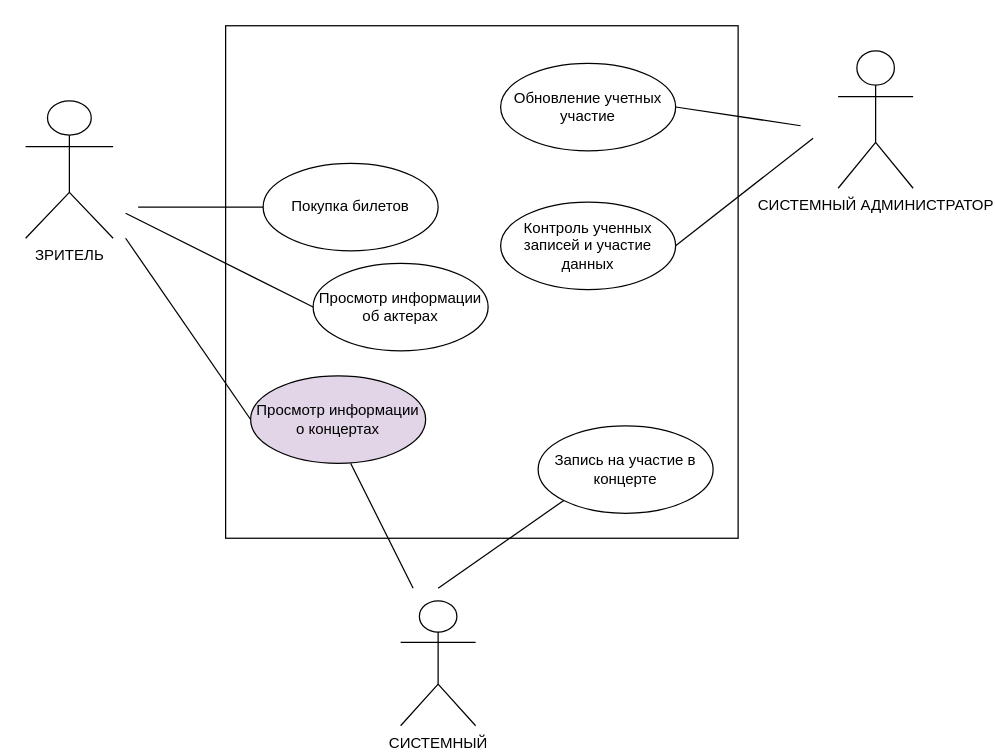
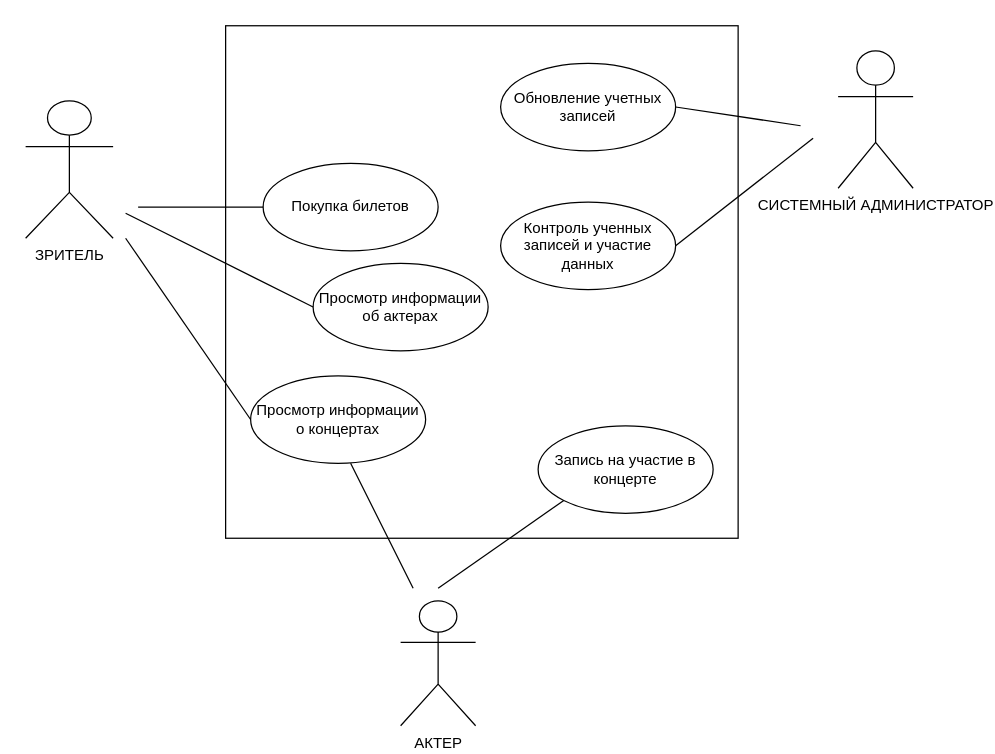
  <mxCell id="0" />
  <mxCell id="1" parent="0" />
  <mxCell id="2" value="" style="whiteSpace=wrap;html=1;aspect=fixed;" vertex="1" parent="1"><mxGeometry x="180" y="20" width="410" height="410" as="geometry" /></mxCell>
  <mxCell id="3" value="ЗРИТЕЛЬ" style="shape=umlActor;verticalLabelPosition=bottom;verticalAlign=top;html=1;" vertex="1" parent="1"><mxGeometry x="20" y="80" width="70" height="110" as="geometry" /></mxCell>
  <mxCell id="4" value="СИСТЕМНЫЙ АДМИНИСТРАТОР" style="shape=umlActor;verticalLabelPosition=bottom;verticalAlign=top;html=1;" vertex="1" parent="1"><mxGeometry x="670" y="40" width="60" height="110" as="geometry" /></mxCell>
- <mxCell id="5" value="СИСТЕМНЫЙ" style="shape=umlActor;verticalLabelPosition=bottom;verticalAlign=top;html=1;" vertex="1" parent="1"><mxGeometry x="320" y="480" width="60" height="100" as="geometry" /></mxCell>
- <mxCell id="6" value="Просмотр информации о концертах" style="ellipse;whiteSpace=wrap;html=1;fillColor=#e1d5e7;" vertex="1" parent="1"><mxGeometry x="200" y="300" width="140" height="70" as="geometry" /></mxCell>
+ <mxCell id="5" value="АКТЕР" style="shape=umlActor;verticalLabelPosition=bottom;verticalAlign=top;html=1;" vertex="1" parent="1"><mxGeometry x="320" y="480" width="60" height="100" as="geometry" /></mxCell>
+ <mxCell id="6" value="Просмотр информации о концертах" style="ellipse;whiteSpace=wrap;html=1;" vertex="1" parent="1"><mxGeometry x="200" y="300" width="140" height="70" as="geometry" /></mxCell>
  <mxCell id="7" value="Покупка билетов" style="ellipse;whiteSpace=wrap;html=1;" vertex="1" parent="1"><mxGeometry x="210" y="130" width="140" height="70" as="geometry" /></mxCell>
  <mxCell id="8" value="Просмотр информации об актерах" style="ellipse;whiteSpace=wrap;html=1;" vertex="1" parent="1"><mxGeometry x="250" y="210" width="140" height="70" as="geometry" /></mxCell>
  <mxCell id="9" value="Запись на участие в концерте" style="ellipse;whiteSpace=wrap;html=1;" vertex="1" parent="1"><mxGeometry x="430" y="340" width="140" height="70" as="geometry" /></mxCell>
  <mxCell id="10" value="" style="line;strokeWidth=1;fillColor=none;align=left;verticalAlign=middle;spacingTop=-1;spacingLeft=3;spacingRight=3;rotatable=0;labelPosition=right;points=[];portConstraint=eastwest;strokeColor=inherit;" vertex="1" parent="1"><mxGeometry x="110" y="161" width="100" height="8" as="geometry" /></mxCell>
  <mxCell id="11" value="" style="endArrow=none;html=1;rounded=0;entryX=0;entryY=0.5;entryDx=0;entryDy=0;" edge="1" parent="1" target="8"><mxGeometry width="50" height="50" relative="1" as="geometry"><mxPoint x="100" y="170" as="sourcePoint" /><mxPoint x="80" y="350" as="targetPoint" /><Array as="points" /></mxGeometry></mxCell>
  <mxCell id="12" value="" style="endArrow=none;html=1;rounded=0;exitX=0;exitY=0.5;exitDx=0;exitDy=0;" edge="1" parent="1" source="6"><mxGeometry width="50" height="50" relative="1" as="geometry"><mxPoint x="60" y="300" as="sourcePoint" /><mxPoint x="100" y="190" as="targetPoint" /></mxGeometry></mxCell>
  <mxCell id="13" value="" style="endArrow=none;html=1;rounded=0;entryX=0;entryY=1;entryDx=0;entryDy=0;" edge="1" parent="1" target="9"><mxGeometry width="50" height="50" relative="1" as="geometry"><mxPoint x="350" y="470" as="sourcePoint" /><mxPoint x="410" y="440" as="targetPoint" /></mxGeometry></mxCell>
  <mxCell id="14" value="" style="endArrow=none;html=1;rounded=0;" edge="1" parent="1"><mxGeometry width="50" height="50" relative="1" as="geometry"><mxPoint x="330" y="470" as="sourcePoint" /><mxPoint x="280" y="370" as="targetPoint" /></mxGeometry></mxCell>
- <mxCell id="15" value="Обновление учетных участие" style="ellipse;whiteSpace=wrap;html=1;" vertex="1" parent="1"><mxGeometry x="400" y="50" width="140" height="70" as="geometry" /></mxCell>
+ <mxCell id="15" value="Обновление учетных записей" style="ellipse;whiteSpace=wrap;html=1;" vertex="1" parent="1"><mxGeometry x="400" y="50" width="140" height="70" as="geometry" /></mxCell>
  <mxCell id="16" value="Контроль ученных записей и участие данных" style="ellipse;whiteSpace=wrap;html=1;" vertex="1" parent="1"><mxGeometry x="400" y="161" width="140" height="70" as="geometry" /></mxCell>
  <mxCell id="17" value="" style="endArrow=none;html=1;rounded=0;exitX=1;exitY=0.5;exitDx=0;exitDy=0;" edge="1" parent="1" source="15"><mxGeometry width="50" height="50" relative="1" as="geometry"><mxPoint x="530" y="100" as="sourcePoint" /><mxPoint x="640" y="100" as="targetPoint" /></mxGeometry></mxCell>
  <mxCell id="18" value="" style="endArrow=none;html=1;rounded=0;exitX=1;exitY=0.5;exitDx=0;exitDy=0;" edge="1" parent="1" source="16"><mxGeometry width="50" height="50" relative="1" as="geometry"><mxPoint x="600" y="160" as="sourcePoint" /><mxPoint x="650" y="110" as="targetPoint" /></mxGeometry></mxCell>
